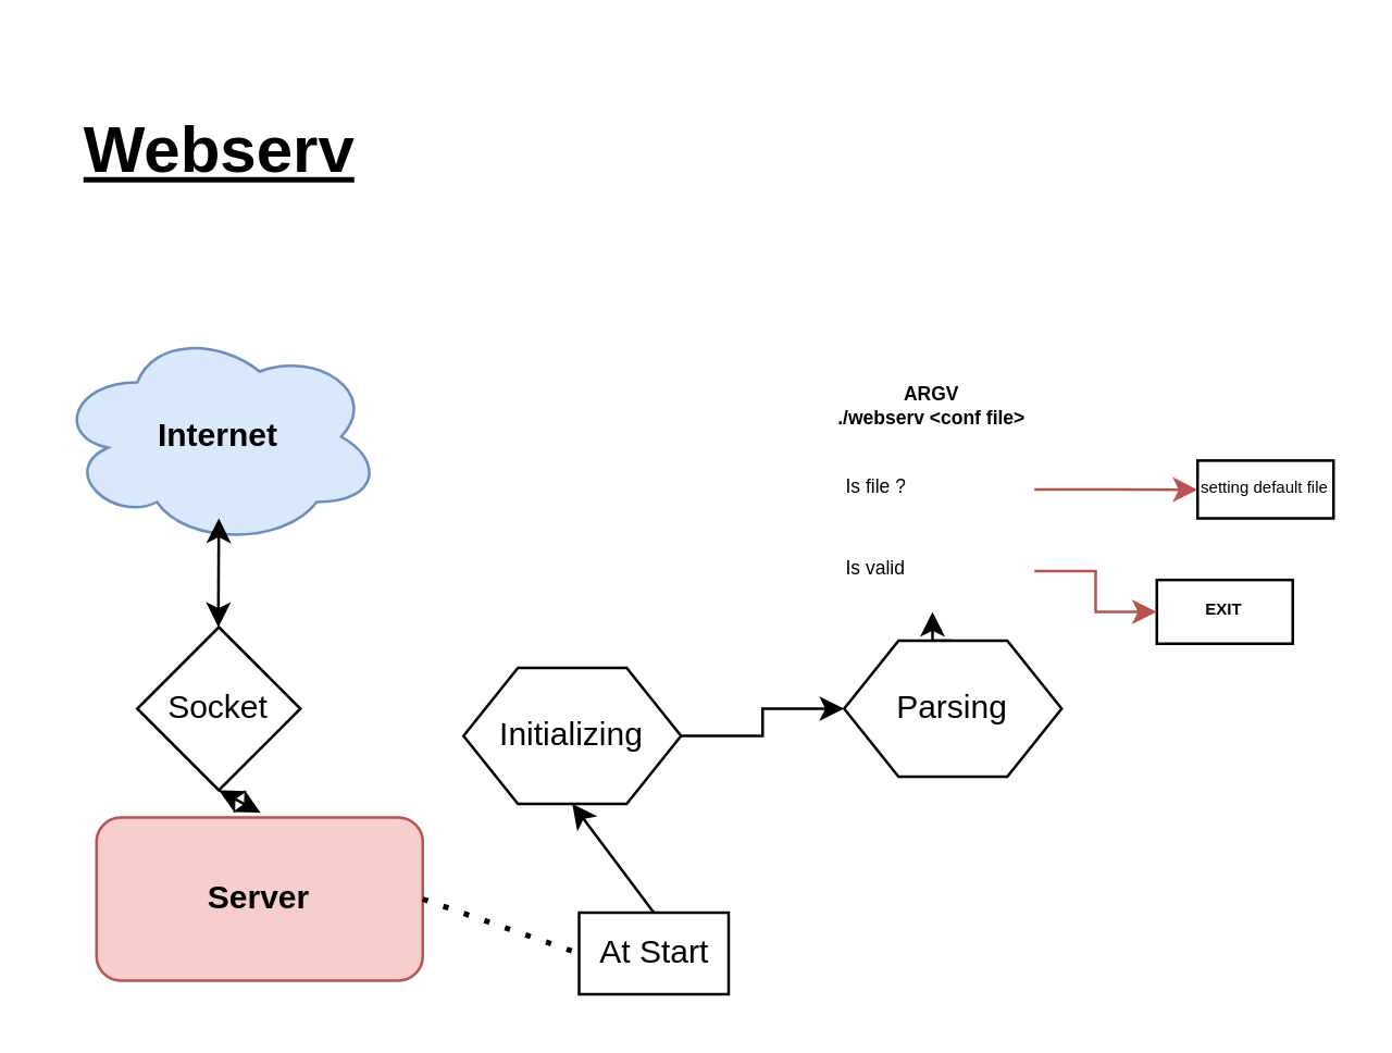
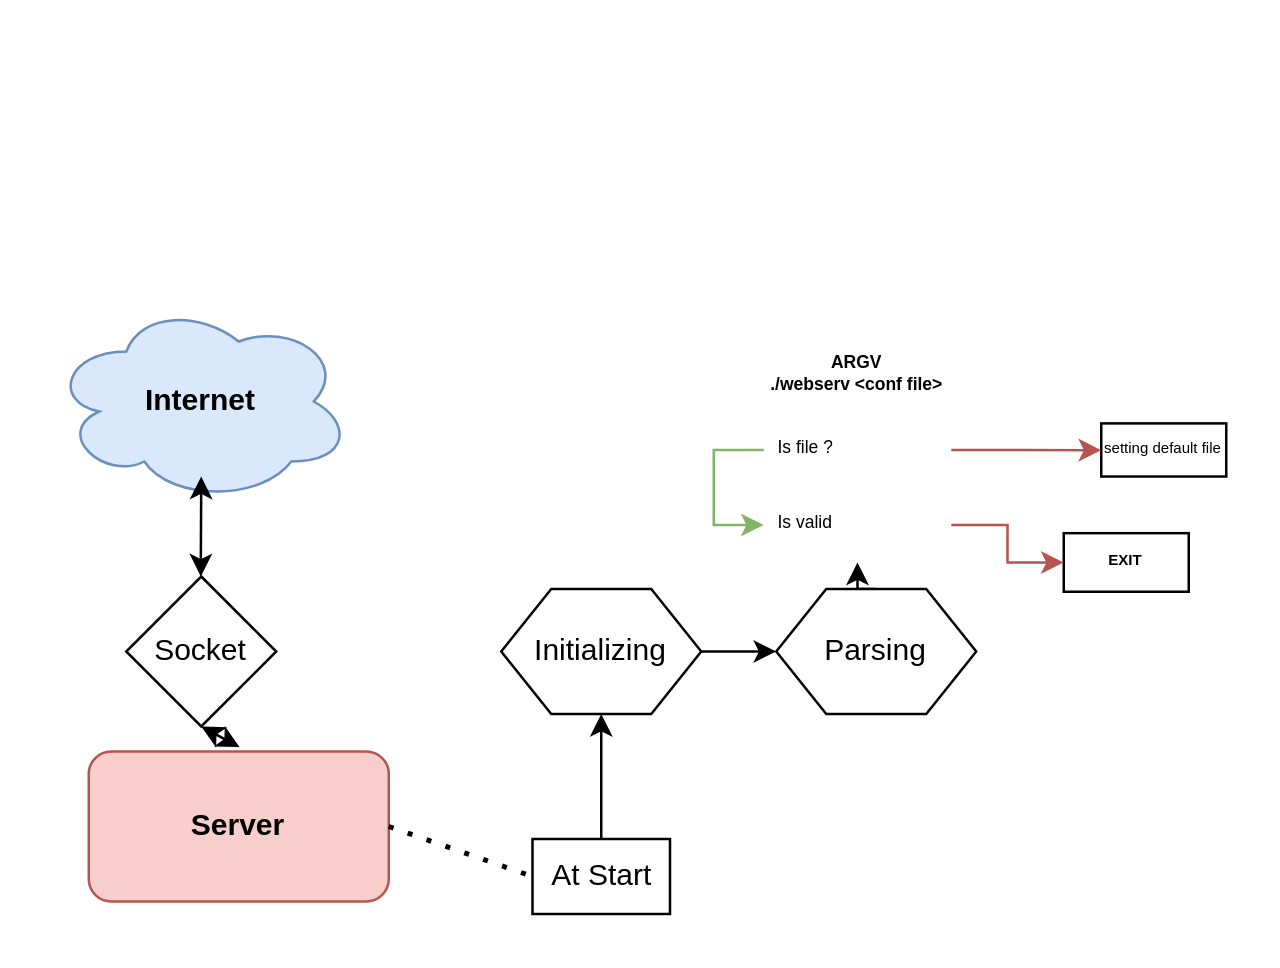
  <mxCell id="0" />
  <mxCell id="1" parent="0" />
  <mxCell id="2" value="&lt;b&gt;Server&lt;/b&gt;" style="rounded=1;whiteSpace=wrap;html=1;fillColor=#f8cecc;strokeColor=#b85450;" vertex="1" parent="1"><mxGeometry x="35" y="300" width="120" height="60" as="geometry" /></mxCell>
  <mxCell id="3" value="Socket" style="rhombus;whiteSpace=wrap;html=1;" vertex="1" parent="1"><mxGeometry x="50" y="230" width="60" height="60" as="geometry" /></mxCell>
  <mxCell id="4" value="" style="endArrow=classic;startArrow=classic;html=1;rounded=0;entryX=0.5;entryY=1;entryDx=0;entryDy=0;exitX=0.503;exitY=-0.029;exitDx=0;exitDy=0;exitPerimeter=0;" edge="1" parent="1" source="2" target="3"><mxGeometry width="50" height="50" relative="1" as="geometry"><mxPoint x="90" y="350" as="sourcePoint" /><mxPoint x="140" y="300" as="targetPoint" /><Array as="points" /></mxGeometry></mxCell>
  <mxCell id="5" value="&lt;b&gt;Internet&lt;/b&gt;" style="ellipse;shape=cloud;whiteSpace=wrap;html=1;fillColor=#dae8fc;strokeColor=#6c8ebf;" vertex="1" parent="1"><mxGeometry x="20" y="120" width="120" height="80" as="geometry" /></mxCell>
  <mxCell id="6" value="" style="endArrow=classic;startArrow=classic;html=1;rounded=0;exitX=0.5;exitY=0;exitDx=0;exitDy=0;entryX=0.5;entryY=0.875;entryDx=0;entryDy=0;entryPerimeter=0;" edge="1" parent="1" target="5"><mxGeometry width="50" height="50" relative="1" as="geometry"><mxPoint x="79.8" y="230" as="sourcePoint" /><mxPoint x="80" y="200" as="targetPoint" /></mxGeometry></mxCell>
  <mxCell id="7" style="edgeStyle=orthogonalEdgeStyle;rounded=0;orthogonalLoop=1;jettySize=auto;html=1;exitX=1;exitY=0.5;exitDx=0;exitDy=0;entryX=0;entryY=0.5;entryDx=0;entryDy=0;" edge="1" parent="1" source="8" target="13"><mxGeometry relative="1" as="geometry" /></mxCell>
- <mxCell id="8" value="Initializing" style="shape=hexagon;perimeter=hexagonPerimeter2;whiteSpace=wrap;html=1;fixedSize=1;" vertex="1" parent="1"><mxGeometry x="170" y="245" width="80" height="50" as="geometry" /></mxCell>
+ <mxCell id="8" value="Initializing" style="shape=hexagon;perimeter=hexagonPerimeter2;whiteSpace=wrap;html=1;fixedSize=1;" vertex="1" parent="1"><mxGeometry x="200" y="235" width="80" height="50" as="geometry" /></mxCell>
  <mxCell id="9" value="At Start" style="rounded=0;whiteSpace=wrap;html=1;" vertex="1" parent="1"><mxGeometry x="212.5" y="335" width="55" height="30" as="geometry" /></mxCell>
  <mxCell id="10" value="" style="endArrow=none;dashed=1;html=1;dashPattern=1 3;strokeWidth=2;rounded=0;entryX=0;entryY=0.5;entryDx=0;entryDy=0;exitX=1;exitY=0.5;exitDx=0;exitDy=0;" edge="1" parent="1" source="2" target="9"><mxGeometry width="50" height="50" relative="1" as="geometry"><mxPoint x="80" y="320" as="sourcePoint" /><mxPoint x="130" y="270" as="targetPoint" /></mxGeometry></mxCell>
  <mxCell id="11" value="" style="endArrow=classic;html=1;rounded=0;exitX=0.5;exitY=0;exitDx=0;exitDy=0;entryX=0.5;entryY=1;entryDx=0;entryDy=0;" edge="1" parent="1" source="9" target="8"><mxGeometry width="50" height="50" relative="1" as="geometry"><mxPoint x="80" y="320" as="sourcePoint" /><mxPoint x="130" y="270" as="targetPoint" /></mxGeometry></mxCell>
  <mxCell id="12" style="edgeStyle=orthogonalEdgeStyle;rounded=0;orthogonalLoop=1;jettySize=auto;html=1;exitX=0.5;exitY=0;exitDx=0;exitDy=0;entryX=0.5;entryY=1;entryDx=0;entryDy=0;" edge="1" parent="1" source="13" target="14"><mxGeometry relative="1" as="geometry" /></mxCell>
  <mxCell id="13" value="Parsing" style="shape=hexagon;perimeter=hexagonPerimeter2;whiteSpace=wrap;html=1;fixedSize=1;" vertex="1" parent="1"><mxGeometry x="310" y="235" width="80" height="50" as="geometry" /></mxCell>
  <mxCell id="14" value="&lt;div&gt;&lt;b&gt;ARGV&lt;/b&gt;&lt;/div&gt;&lt;div&gt;&lt;b&gt;./webserv &amp;lt;conf file&amp;gt;&lt;br&gt;&lt;/b&gt;&lt;/div&gt;" style="swimlane;fontStyle=0;childLayout=stackLayout;horizontal=1;startSize=30;horizontalStack=0;resizeParent=1;resizeParentMax=0;resizeLast=0;collapsible=1;marginBottom=0;whiteSpace=wrap;html=1;strokeColor=none;fontSize=7;rounded=0;" vertex="1" parent="1"><mxGeometry x="305" y="134.38" width="75" height="90" as="geometry"><mxRectangle x="625" y="94.38" width="90" height="30" as="alternateBounds" /></mxGeometry></mxCell>
+ <mxCell id="15" style="edgeStyle=orthogonalEdgeStyle;rounded=0;orthogonalLoop=1;jettySize=auto;html=1;entryX=0;entryY=0.5;entryDx=0;entryDy=0;exitX=0;exitY=0.5;exitDx=0;exitDy=0;fillColor=#d5e8d4;strokeColor=#82b366;" edge="1" parent="14" source="16" target="17"><mxGeometry relative="1" as="geometry"><Array as="points"><mxPoint x="-20" y="45" /><mxPoint x="-20" y="75" /></Array></mxGeometry></mxCell>
  <mxCell id="16" value="Is file ?" style="text;strokeColor=none;fillColor=none;align=left;verticalAlign=middle;spacingLeft=4;spacingRight=4;overflow=hidden;points=[[0,0.5],[1,0.5]];portConstraint=eastwest;rotatable=0;whiteSpace=wrap;html=1;fontSize=7;" vertex="1" parent="14"><mxGeometry y="30" width="75" height="30" as="geometry" /></mxCell>
  <mxCell id="17" value="Is valid" style="text;strokeColor=none;fillColor=none;align=left;verticalAlign=middle;spacingLeft=4;spacingRight=4;overflow=hidden;points=[[0,0.5],[1,0.5]];portConstraint=eastwest;rotatable=0;whiteSpace=wrap;html=1;fontSize=7;" vertex="1" parent="14"><mxGeometry y="60" width="75" height="30" as="geometry" /></mxCell>
  <mxCell id="18" value="setting default file" style="rounded=0;whiteSpace=wrap;html=1;fontSize=6;" vertex="1" parent="1"><mxGeometry x="440" y="168.76" width="50" height="21.25" as="geometry" /></mxCell>
  <mxCell id="19" style="edgeStyle=orthogonalEdgeStyle;rounded=0;orthogonalLoop=1;jettySize=auto;html=1;fillColor=#f8cecc;strokeColor=#b85450;" edge="1" parent="1" source="16" target="18"><mxGeometry relative="1" as="geometry"><mxPoint x="430" y="175" as="targetPoint" /></mxGeometry></mxCell>
  <mxCell id="20" value="&lt;b&gt;EXIT&lt;/b&gt;" style="rounded=0;whiteSpace=wrap;html=1;fontSize=6;" vertex="1" parent="1"><mxGeometry x="425" y="212.67" width="50" height="23.43" as="geometry" /></mxCell>
  <mxCell id="21" style="edgeStyle=orthogonalEdgeStyle;rounded=0;orthogonalLoop=1;jettySize=auto;html=1;fontStyle=1;fillColor=#f8cecc;strokeColor=#b85450;" edge="1" parent="1" source="17" target="20"><mxGeometry relative="1" as="geometry"><mxPoint x="430" y="209.38" as="targetPoint" /></mxGeometry></mxCell>
- <mxCell id="22" value="&lt;h1&gt;&lt;b&gt;&lt;u&gt;Webserv&lt;/u&gt;&lt;/b&gt;&lt;/h1&gt;" style="text;html=1;align=center;verticalAlign=middle;resizable=0;points=[];autosize=1;strokeColor=none;fillColor=none;" vertex="1" parent="1"><mxGeometry x="20" y="20" width="120" height="70" as="geometry" /></mxCell>
